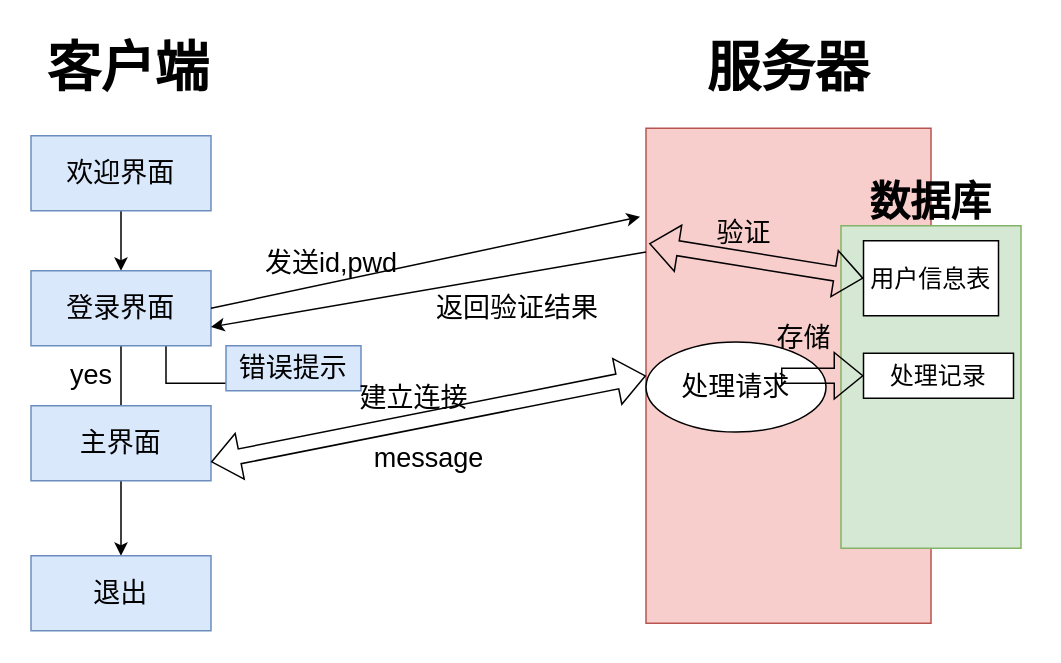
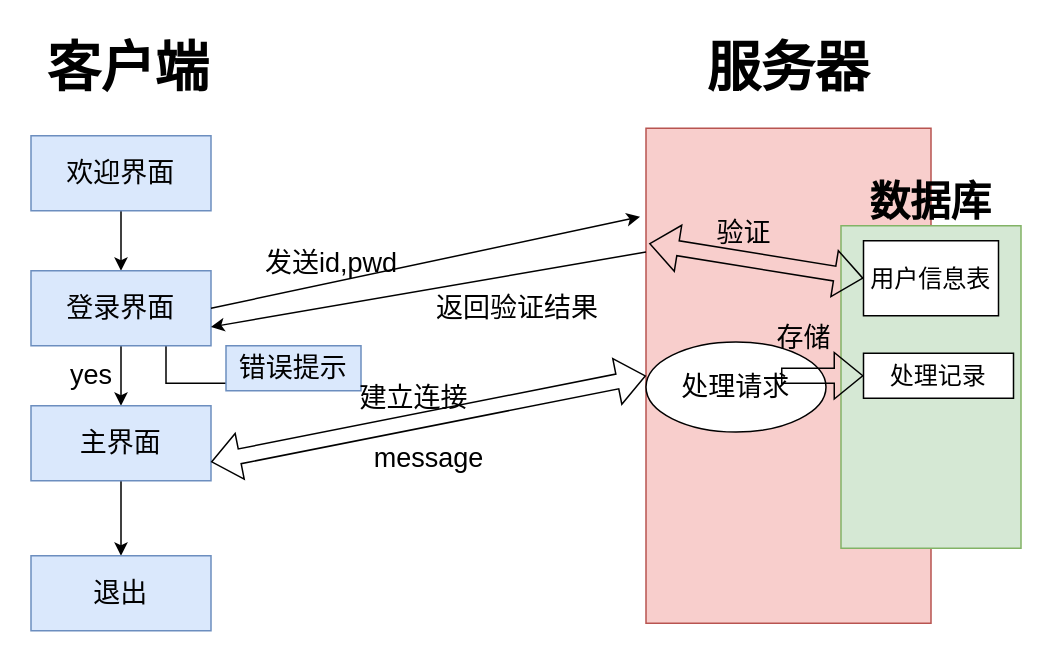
  <mxCell id="0" />
  <mxCell id="1" parent="0" />
  <mxCell id="2" style="edgeStyle=orthogonalEdgeStyle;rounded=0;orthogonalLoop=1;jettySize=auto;html=1;exitX=0.5;exitY=1;exitDx=0;exitDy=0;entryX=0.5;entryY=0;entryDx=0;entryDy=0;fontSize=18;" edge="1" parent="1" source="3" target="7"><mxGeometry relative="1" as="geometry" /></mxCell>
  <mxCell id="3" value="&lt;font style=&quot;font-size: 18px&quot;&gt;欢迎界面&lt;/font&gt;" style="rounded=0;whiteSpace=wrap;html=1;fillColor=#dae8fc;strokeColor=#6c8ebf;" vertex="1" parent="1"><mxGeometry x="20" y="90" width="120" height="50" as="geometry" /></mxCell>
  <mxCell id="4" value="&lt;h1&gt;&lt;b&gt;客户端&lt;/b&gt;&lt;/h1&gt;" style="text;html=1;strokeColor=none;fillColor=none;align=center;verticalAlign=middle;whiteSpace=wrap;rounded=0;fontSize=18;" vertex="1" parent="1"><mxGeometry x="20" y="20" width="130" height="50" as="geometry" /></mxCell>
- <mxCell id="5" style="edgeStyle=orthogonalEdgeStyle;rounded=0;orthogonalLoop=1;jettySize=auto;html=1;exitX=0.5;exitY=1;exitDx=0;exitDy=0;entryX=0.5;entryY=0;entryDx=0;entryDy=0;fontSize=18;endArrow=none;" edge="1" parent="1" source="7" target="9"><mxGeometry relative="1" as="geometry" /></mxCell>
+ <mxCell id="5" style="edgeStyle=orthogonalEdgeStyle;rounded=0;orthogonalLoop=1;jettySize=auto;html=1;exitX=0.5;exitY=1;exitDx=0;exitDy=0;entryX=0.5;entryY=0;entryDx=0;entryDy=0;fontSize=18;" edge="1" parent="1" source="7" target="9"><mxGeometry relative="1" as="geometry" /></mxCell>
  <mxCell id="6" style="edgeStyle=orthogonalEdgeStyle;rounded=0;orthogonalLoop=1;jettySize=auto;html=1;exitX=0.75;exitY=1;exitDx=0;exitDy=0;fontSize=18;entryX=0;entryY=0.5;entryDx=0;entryDy=0;" edge="1" parent="1" source="7" target="17"><mxGeometry relative="1" as="geometry"><mxPoint x="200" y="280" as="targetPoint" /><Array as="points"><mxPoint x="110" y="255" /><mxPoint x="190" y="255" /></Array></mxGeometry></mxCell>
  <mxCell id="7" value="&lt;font style=&quot;font-size: 18px&quot;&gt;登录界面&lt;/font&gt;" style="rounded=0;whiteSpace=wrap;html=1;fillColor=#dae8fc;strokeColor=#6c8ebf;" vertex="1" parent="1"><mxGeometry x="20" y="180" width="120" height="50" as="geometry" /></mxCell>
  <mxCell id="8" style="edgeStyle=orthogonalEdgeStyle;rounded=0;orthogonalLoop=1;jettySize=auto;html=1;fontSize=16;" edge="1" parent="1" source="9"><mxGeometry relative="1" as="geometry"><mxPoint x="80" y="370" as="targetPoint" /></mxGeometry></mxCell>
  <mxCell id="9" value="&lt;span style=&quot;font-size: 18px&quot;&gt;主界面&lt;br&gt;&lt;/span&gt;" style="rounded=0;whiteSpace=wrap;html=1;fillColor=#dae8fc;strokeColor=#6c8ebf;" vertex="1" parent="1"><mxGeometry x="20" y="270" width="120" height="50" as="geometry" /></mxCell>
  <mxCell id="10" value="" style="rounded=0;whiteSpace=wrap;html=1;fontSize=18;fillColor=#f8cecc;strokeColor=#b85450;" vertex="1" parent="1"><mxGeometry x="430" y="85" width="190" height="330" as="geometry" /></mxCell>
  <mxCell id="11" value="&lt;h1&gt;&lt;b&gt;服务器&lt;/b&gt;&lt;/h1&gt;" style="text;html=1;strokeColor=none;fillColor=none;align=center;verticalAlign=middle;whiteSpace=wrap;rounded=0;fontSize=18;" vertex="1" parent="1"><mxGeometry x="460" y="20" width="130" height="50" as="geometry" /></mxCell>
  <mxCell id="12" value="发送id,pwd" style="text;html=1;align=center;verticalAlign=middle;resizable=0;points=[];autosize=1;strokeColor=none;fillColor=none;fontSize=18;" vertex="1" parent="1"><mxGeometry x="170" y="160" width="100" height="30" as="geometry" /></mxCell>
  <mxCell id="13" value="" style="endArrow=classic;html=1;rounded=0;fontSize=18;exitX=1;exitY=0.5;exitDx=0;exitDy=0;entryX=-0.021;entryY=0.179;entryDx=0;entryDy=0;entryPerimeter=0;" edge="1" parent="1" source="7" target="10"><mxGeometry width="50" height="50" relative="1" as="geometry"><mxPoint x="320" y="270" as="sourcePoint" /><mxPoint x="370" y="220" as="targetPoint" /><Array as="points" /></mxGeometry></mxCell>
  <mxCell id="14" value="" style="endArrow=classic;html=1;rounded=0;fontSize=18;exitX=0;exitY=0.25;exitDx=0;exitDy=0;entryX=1;entryY=0.75;entryDx=0;entryDy=0;" edge="1" parent="1" source="10" target="7"><mxGeometry width="50" height="50" relative="1" as="geometry"><mxPoint x="150" y="215" as="sourcePoint" /><mxPoint x="270" y="350" as="targetPoint" /></mxGeometry></mxCell>
  <mxCell id="15" value="返回验证结果" style="text;html=1;align=center;verticalAlign=middle;resizable=0;points=[];autosize=1;strokeColor=none;fillColor=none;fontSize=18;" vertex="1" parent="1"><mxGeometry x="284" y="190" width="120" height="30" as="geometry" /></mxCell>
  <mxCell id="16" value="yes" style="text;html=1;align=center;verticalAlign=middle;resizable=0;points=[];autosize=1;strokeColor=none;fillColor=none;fontSize=18;" vertex="1" parent="1"><mxGeometry x="40" y="235" width="40" height="30" as="geometry" /></mxCell>
  <mxCell id="17" value="&lt;font style=&quot;font-size: 18px&quot;&gt;错误提示&lt;/font&gt;" style="rounded=0;whiteSpace=wrap;html=1;fillColor=#dae8fc;strokeColor=#6c8ebf;" vertex="1" parent="1"><mxGeometry x="150" y="230" width="90" height="30" as="geometry" /></mxCell>
  <mxCell id="18" value="" style="rounded=0;whiteSpace=wrap;html=1;fontSize=18;fillColor=#d5e8d4;strokeColor=#82b366;" vertex="1" parent="1"><mxGeometry x="560" y="150" width="120" height="215" as="geometry" /></mxCell>
  <mxCell id="19" value="&lt;h2&gt;&lt;b&gt;数据库&lt;/b&gt;&lt;/h2&gt;" style="text;html=1;strokeColor=none;fillColor=none;align=center;verticalAlign=middle;whiteSpace=wrap;rounded=0;fontSize=18;" vertex="1" parent="1"><mxGeometry x="555" y="110" width="130" height="50" as="geometry" /></mxCell>
  <mxCell id="20" value="" style="shape=flexArrow;endArrow=classic;startArrow=classic;html=1;rounded=0;fontSize=18;entryX=0.011;entryY=0.233;entryDx=0;entryDy=0;entryPerimeter=0;exitX=0;exitY=0.5;exitDx=0;exitDy=0;" edge="1" parent="1" source="28" target="10"><mxGeometry width="100" height="100" relative="1" as="geometry"><mxPoint x="270" y="390" as="sourcePoint" /><mxPoint x="370" y="290" as="targetPoint" /></mxGeometry></mxCell>
  <mxCell id="21" value="验证" style="text;html=1;align=center;verticalAlign=middle;resizable=0;points=[];autosize=1;strokeColor=none;fillColor=none;fontSize=18;" vertex="1" parent="1"><mxGeometry x="470" y="140" width="50" height="30" as="geometry" /></mxCell>
  <mxCell id="22" value="" style="shape=flexArrow;endArrow=classic;startArrow=classic;html=1;rounded=0;fontSize=18;entryX=0;entryY=0.5;entryDx=0;entryDy=0;exitX=1;exitY=0.75;exitDx=0;exitDy=0;" edge="1" parent="1" source="9" target="10"><mxGeometry width="100" height="100" relative="1" as="geometry"><mxPoint x="250" y="380" as="sourcePoint" /><mxPoint x="350" y="280" as="targetPoint" /></mxGeometry></mxCell>
  <mxCell id="23" value="建立连接" style="text;html=1;align=center;verticalAlign=middle;resizable=0;points=[];autosize=1;strokeColor=none;fillColor=none;fontSize=18;" vertex="1" parent="1"><mxGeometry x="230" y="250" width="90" height="30" as="geometry" /></mxCell>
  <mxCell id="24" value="message" style="text;html=1;align=center;verticalAlign=middle;resizable=0;points=[];autosize=1;strokeColor=none;fillColor=none;fontSize=18;" vertex="1" parent="1"><mxGeometry x="240" y="290" width="90" height="30" as="geometry" /></mxCell>
  <mxCell id="25" value="处理请求" style="ellipse;whiteSpace=wrap;html=1;fontSize=18;" vertex="1" parent="1"><mxGeometry x="430" y="227.5" width="120" height="60" as="geometry" /></mxCell>
  <mxCell id="26" value="" style="shape=flexArrow;endArrow=classic;html=1;rounded=0;fontSize=18;exitX=0.75;exitY=0.375;exitDx=0;exitDy=0;exitPerimeter=0;" edge="1" parent="1" source="25" target="29"><mxGeometry width="50" height="50" relative="1" as="geometry"><mxPoint x="334" y="465" as="sourcePoint" /><mxPoint x="610" y="250" as="targetPoint" /></mxGeometry></mxCell>
  <mxCell id="27" value="存储" style="text;html=1;align=center;verticalAlign=middle;resizable=0;points=[];autosize=1;strokeColor=none;fillColor=none;fontSize=18;" vertex="1" parent="1"><mxGeometry x="510" y="210" width="50" height="30" as="geometry" /></mxCell>
  <mxCell id="28" value="&lt;font style=&quot;font-size: 16px&quot;&gt;用户信息表&lt;/font&gt;" style="rounded=0;whiteSpace=wrap;html=1;fontSize=18;" vertex="1" parent="1"><mxGeometry x="575" y="160" width="90" height="50" as="geometry" /></mxCell>
  <mxCell id="29" value="处理记录" style="rounded=0;whiteSpace=wrap;html=1;fontSize=16;" vertex="1" parent="1"><mxGeometry x="575" y="235" width="100" height="30" as="geometry" /></mxCell>
  <mxCell id="30" value="&lt;span style=&quot;font-size: 18px&quot;&gt;退出&lt;br&gt;&lt;/span&gt;" style="rounded=0;whiteSpace=wrap;html=1;fillColor=#dae8fc;strokeColor=#6c8ebf;" vertex="1" parent="1"><mxGeometry x="20" y="370" width="120" height="50" as="geometry" /></mxCell>
